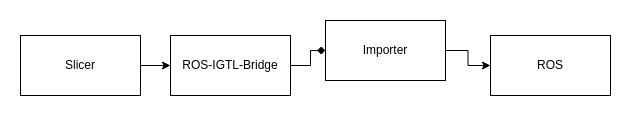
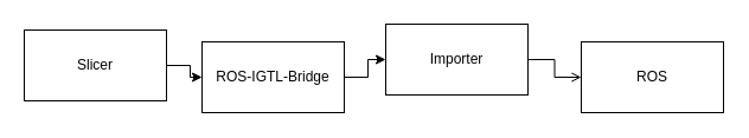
  <mxCell id="0" />
  <mxCell id="1" parent="0" />
- <mxCell id="2" value="" style="edgeStyle=orthogonalEdgeStyle;rounded=0;orthogonalLoop=1;jettySize=auto;html=1;endArrow=diamond;" edge="1" parent="1" source="3" target="7"><mxGeometry relative="1" as="geometry" /></mxCell>
+ <mxCell id="2" value="" style="edgeStyle=orthogonalEdgeStyle;rounded=0;orthogonalLoop=1;jettySize=auto;html=1;" edge="1" parent="1" source="3" target="7"><mxGeometry relative="1" as="geometry" /></mxCell>
  <mxCell id="3" value="ROS-IGTL-Bridge" style="rounded=0;whiteSpace=wrap;html=1;shadow=0;glass=0;comic=0;strokeColor=#000000;fillColor=#FFFFFF;gradientColor=none;" vertex="1" parent="1"><mxGeometry x="170" y="35" width="120" height="60" as="geometry" /></mxCell>
  <mxCell id="4" value="" style="edgeStyle=orthogonalEdgeStyle;rounded=0;orthogonalLoop=1;jettySize=auto;html=1;" edge="1" parent="1" source="5" target="3"><mxGeometry relative="1" as="geometry" /></mxCell>
- <mxCell id="5" value="Slicer" style="rounded=0;whiteSpace=wrap;html=1;shadow=0;glass=0;comic=0;strokeColor=#000000;fillColor=#FFFFFF;gradientColor=none;" vertex="1" parent="1"><mxGeometry x="20" y="35" width="120" height="60" as="geometry" /></mxCell>
- <mxCell id="6" value="" style="edgeStyle=orthogonalEdgeStyle;rounded=0;orthogonalLoop=1;jettySize=auto;html=1;" edge="1" parent="1" source="7" target="8"><mxGeometry relative="1" as="geometry" /></mxCell>
+ <mxCell id="5" value="Slicer" style="rounded=0;whiteSpace=wrap;html=1;shadow=0;glass=0;comic=0;strokeColor=#000000;fillColor=#FFFFFF;gradientColor=none;" vertex="1" parent="1"><mxGeometry x="20" y="25" width="120" height="60" as="geometry" /></mxCell>
+ <mxCell id="6" value="" style="edgeStyle=orthogonalEdgeStyle;rounded=0;orthogonalLoop=1;jettySize=auto;html=1;endArrow=open;" edge="1" parent="1" source="7" target="8"><mxGeometry relative="1" as="geometry" /></mxCell>
  <mxCell id="7" value="Importer" style="rounded=0;whiteSpace=wrap;html=1;shadow=0;glass=0;comic=0;strokeColor=#000000;fillColor=#FFFFFF;gradientColor=none;" vertex="1" parent="1"><mxGeometry x="325" y="20" width="120" height="60" as="geometry" /></mxCell>
  <mxCell id="8" value="ROS" style="rounded=0;whiteSpace=wrap;html=1;shadow=0;glass=0;comic=0;strokeColor=#000000;fillColor=#FFFFFF;gradientColor=none;" vertex="1" parent="1"><mxGeometry x="490" y="35" width="120" height="60" as="geometry" /></mxCell>
